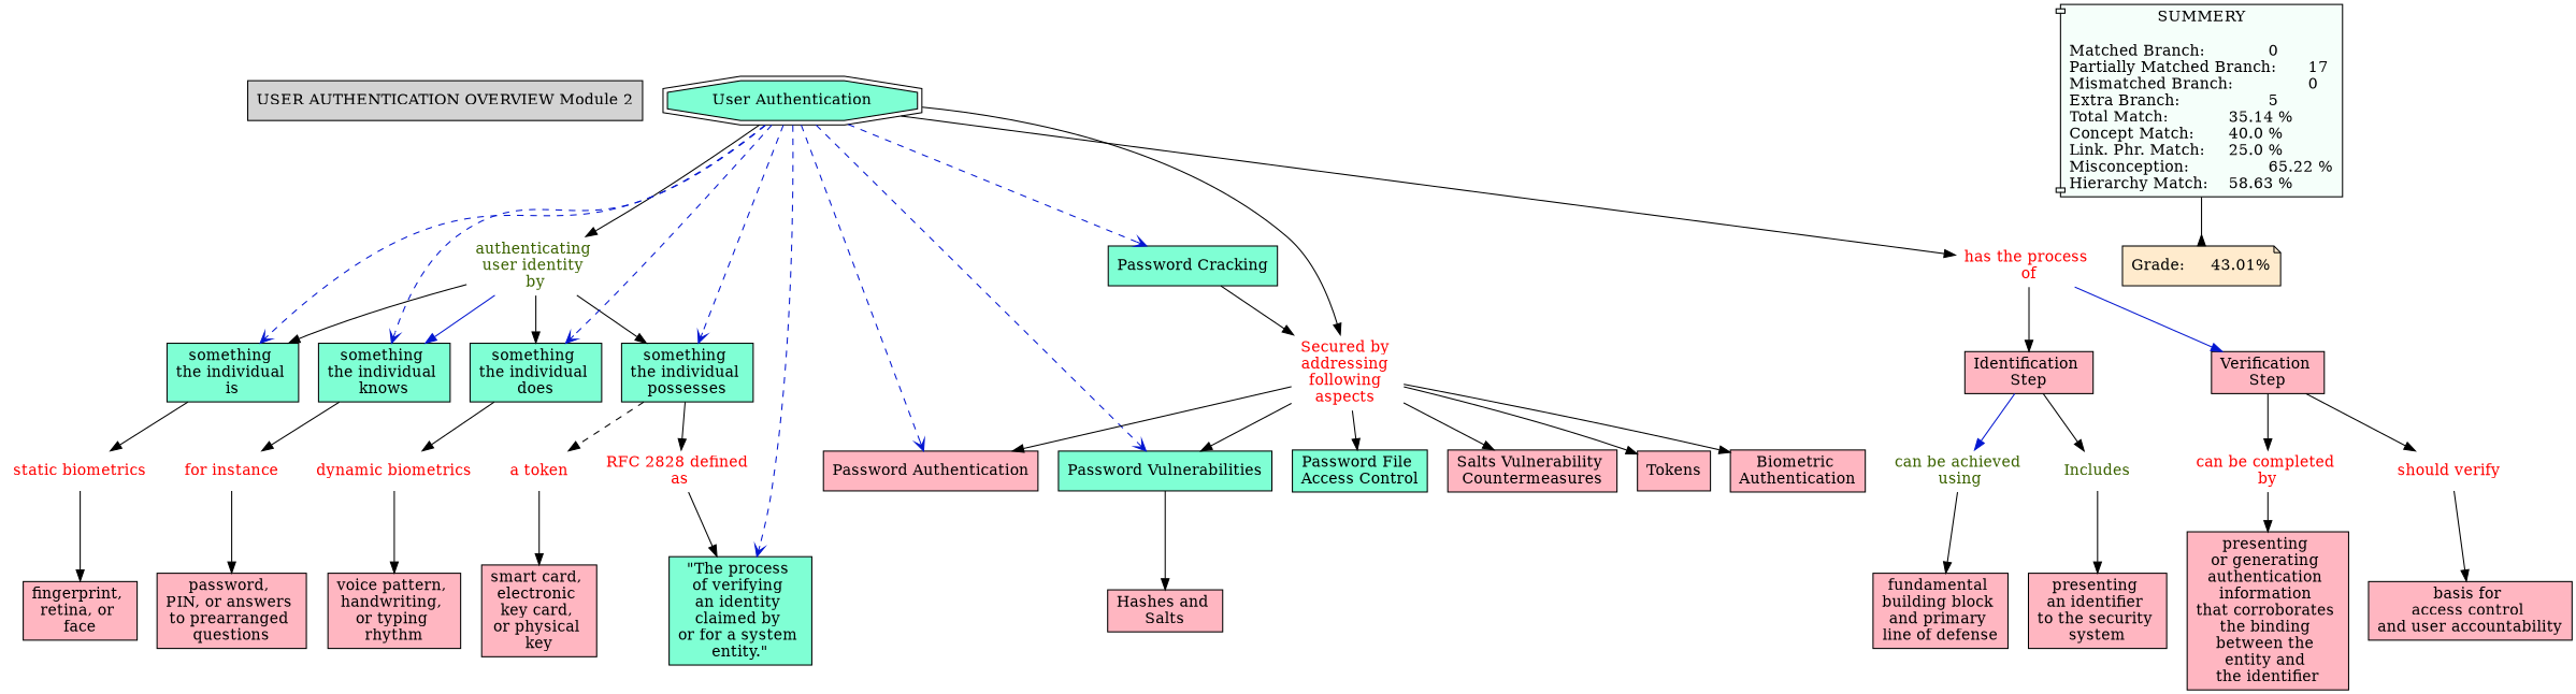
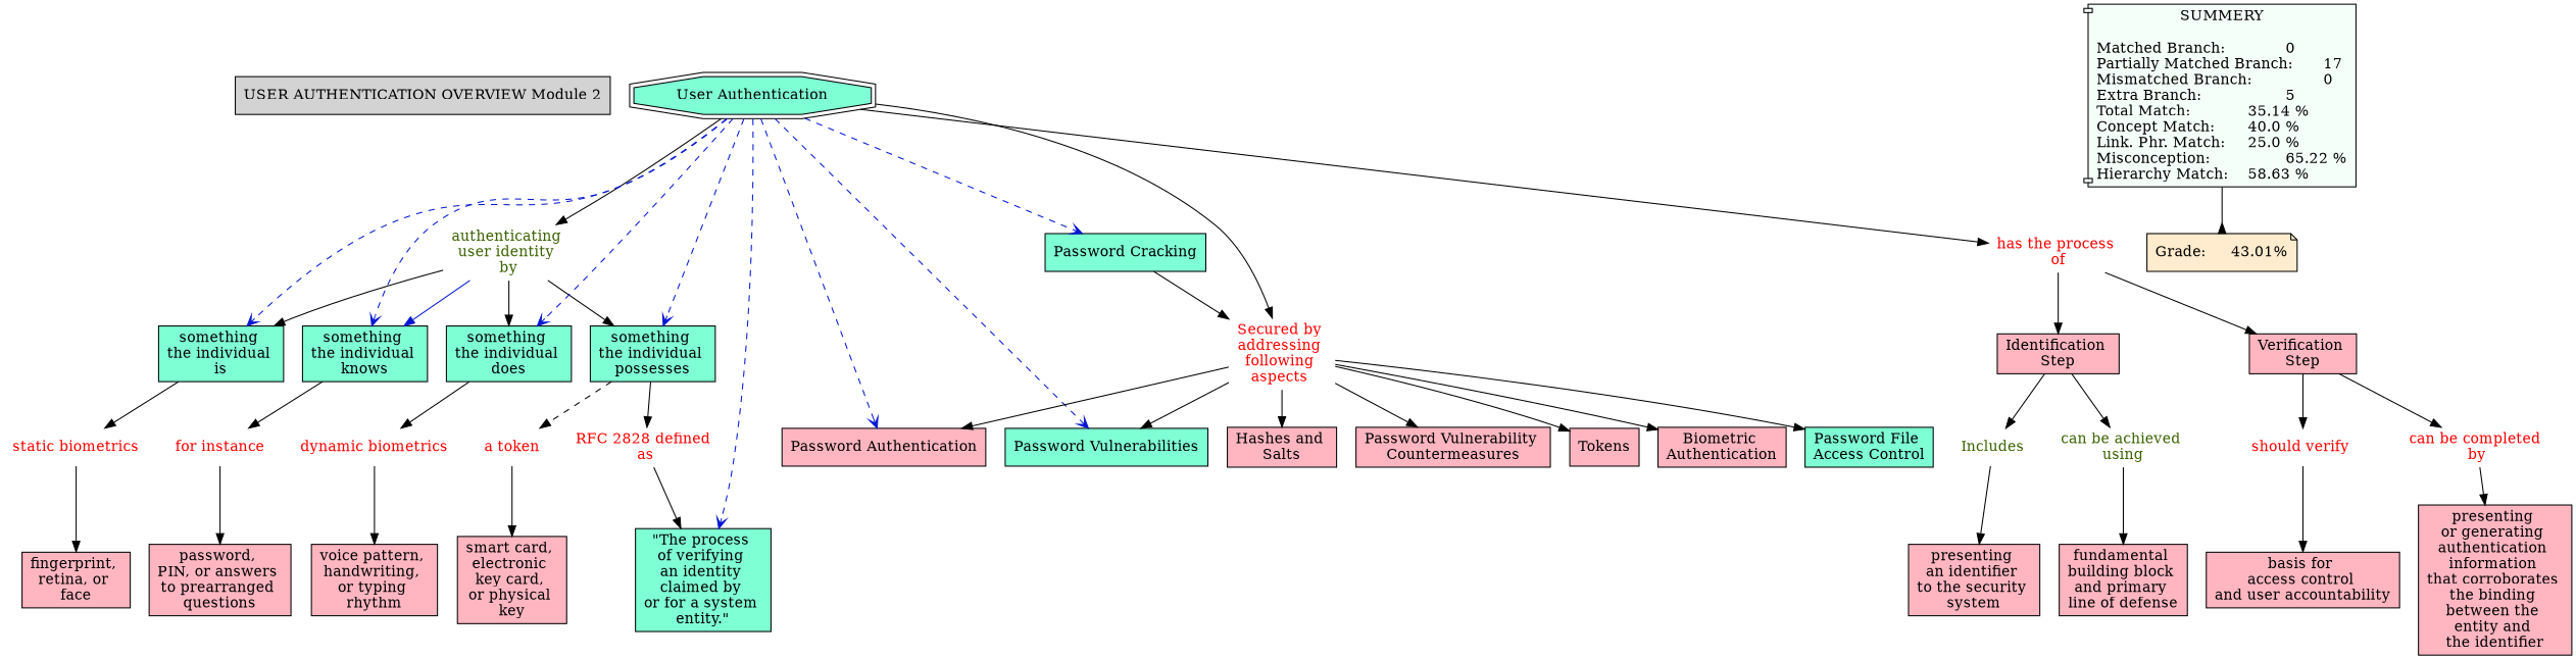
  digraph {
    node [Gsplines=true shape=rect style=filled fillcolor="#FFB6C1"]
    edge [constraint=true]
    n1 [label="USER AUTHENTICATION OVERVIEW Module 2" fillcolor=""]
    n2 [fontcolor="#3B6300" label="authenticating \nuser identity \nby" shape=none style="" fillcolor=""]
    n3 [fillcolor=aquamarine label="something \nthe individual \nis"]
    n4 [fillcolor=aquamarine label="something \nthe individual \nknows"]
    n5 [fillcolor=aquamarine label="something \nthe individual \ndoes"]
    n6 [fillcolor=aquamarine label="something \nthe individual \npossesses"]
    n7 [fontcolor=red label="static biometrics\n" shape=none style="" fillcolor=""]
    n8 [fontcolor=red label="for instance\n" shape=none style="" fillcolor=""]
    n9 [fontcolor=red label="dynamic biometrics\n" shape=none style="" fillcolor=""]
    n10 [fontcolor=red label="RFC 2828 defined \nas" shape=none style="" fillcolor=""]
    n11 [fontcolor=red label="a token" shape=none style="" fillcolor=""]
    n12 [label="fingerprint, \nretina, or \nface"]
    n13 [fillcolor=aquamarine label="User Authentication\n" shape=doubleoctagon]
    n14 [fontcolor=red label="Secured by \naddressing \nfollowing \naspects " shape=none style="" fillcolor=""]
    n15 [fontcolor=red label="has the process \nof" shape=none style="" fillcolor=""]
    n16 [label="Password Authentication\n"]
    n17 [fillcolor=aquamarine label="\"The process \nof verifying \nan identity \nclaimed by \nor for a system \nentity.\""]
    n18 [fillcolor=aquamarine label="Password Vulnerabilities\n"]
    n19 [fillcolor=aquamarine label="Password Cracking\n"]
    n20 [fillcolor=aquamarine label="Password File \nAccess Control\n"]
    n21 [label="Hashes and \nSalts"]
-   n22 [label="Salts Vulnerability \nCountermeasures"]
+   n22 [label="Password Vulnerability \nCountermeasures"]
    n23 [label=Tokens]
    n24 [label="Biometric \nAuthentication"]
    n25 [label="Identification \nStep"]
    n26 [label="Verification \nStep"]
    n27 [fontcolor="#3B6300" label="can be achieved \nusing" shape=none style="" fillcolor=""]
    n28 [label="fundamental \nbuilding block \nand primary \nline of defense\n"]
    n29 [fontcolor="#3B6300" label=Includes shape=none style="" fillcolor=""]
    n30 [fontcolor=red label="can be completed \nby" shape=none style="" fillcolor=""]
    n31 [fontcolor=red label="should verify \n" shape=none style="" fillcolor=""]
    n32 [label="password, \nPIN, or answers \nto prearranged \nquestions"]
    n33 [label="presenting \nan identifier \nto the security \nsystem"]
    n34 [label="voice pattern, \nhandwriting, \nor typing \nrhythm"]
    n35 [label="smart card, \nelectronic \nkey card, \nor physical \nkey"]
    n36 [label="presenting \nor generating \nauthentication \ninformation \nthat corroborates \nthe binding \nbetween the \nentity and \nthe identifier\n"]
    n37 [label="basis for \naccess control \nand user accountability\n"]
    n38 [fillcolor="#F5FFFA" label="SUMMERY\n\nMatched Branch:		0\lPartially Matched Branch:	17\lMismatched Branch:		0\lExtra Branch:			5\lTotal Match:		35.14 %\lConcept Match:	40.0 %\lLink. Phr. Match:	25.0 %\lMisconception:		65.22 %\lHierarchy Match:	58.63 %\l" shape=component]
    n39 [fillcolor="#FFEBCD" label="Grade:	43.01%" shape=note]
    n2 -> n3
    n2 -> n4 [color="#0316D1"]
    n2 -> n5
    n2 -> n6
    n3 -> n7
    n4 -> n8
    n5 -> n9
    n6 -> n10
    n6 -> n11 [style=dashed]
    n7 -> n12
    n8 -> n32
    n9 -> n34
    n10 -> n17
    n11 -> n35
    n13 -> n2
    n13 -> n3 [arrowhead=open color="#0316D1" style=dashed]
    n13 -> n4 [arrowhead=open color="#0316D1" style=dashed]
    n13 -> n5 [arrowhead=open color="#0316D1" style=dashed]
    n13 -> n6 [arrowhead=open color="#0316D1" style=dashed]
    n13 -> n14
    n13 -> n15
    n13 -> n16 [arrowhead=open color="#0316D1" style=dashed]
    n13 -> n17 [arrowhead=open color="#0316D1" style=dashed]
    n13 -> n18 [arrowhead=open color="#0316D1" style=dashed]
    n13 -> n19 [arrowhead=open color="#0316D1" style=dashed]
    n14 -> n16
    n14 -> n18
    n14 -> n20
-   n18 -> n21
+   n14 -> n21
    n14 -> n22
    n14 -> n23
    n14 -> n24
    n15 -> n25
-   n15 -> n26 [color="#0316D1"]
+   n15 -> n26
    n19 -> n14
-   n25 -> n27 [color="#0316D1"]
+   n25 -> n27
    n25 -> n29
    n26 -> n30
    n26 -> n31
    n27 -> n28
    n29 -> n33
    n30 -> n36
    n31 -> n37
    n38 -> n39 [arrowhead=inv color=black]
  }
